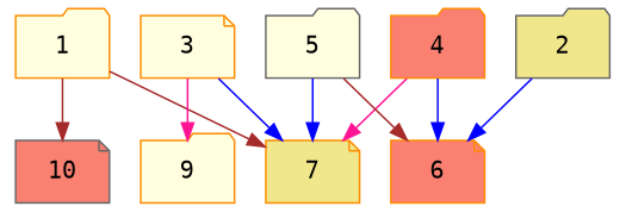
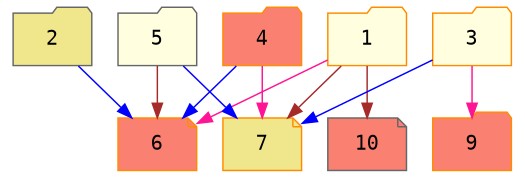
  digraph {
    fontname="DejaVu Sans Mono"
    node [alpha=0.19 color=darkorange fillcolor=salmon fontname="DejaVu Sans Mono" shape=folder style=filled]
    edge [color=blue fontname="DejaVu Sans Mono"]
    1 [alpha=0.14 fillcolor=lightyellow]
    6 [alpha=0.05 shape=note]
    7 [alpha=0.00 fillcolor=khaki shape=note]
    10 [alpha=0.06 color=gray40 shape=note]
    2 [color=gray40 fillcolor=khaki]
-   3 [alpha=0.07 fillcolor=lightyellow shape=note]
-   9 [alpha=0.01 fillcolor=lightyellow]
+   3 [alpha=0.07 fillcolor=lightyellow]
+   9 [alpha=0.01]
    4 [alpha=0.07]
    5 [color=gray40 fillcolor=lightyellow]
+   1 -> 6 [color=deeppink]
    1 -> 7 [color=brown]
    1 -> 10 [color=brown]
    2 -> 6
    3 -> 7
    3 -> 9 [color=deeppink]
    4 -> 6
    4 -> 7 [color=deeppink]
    5 -> 6 [color=brown]
    5 -> 7
  }
